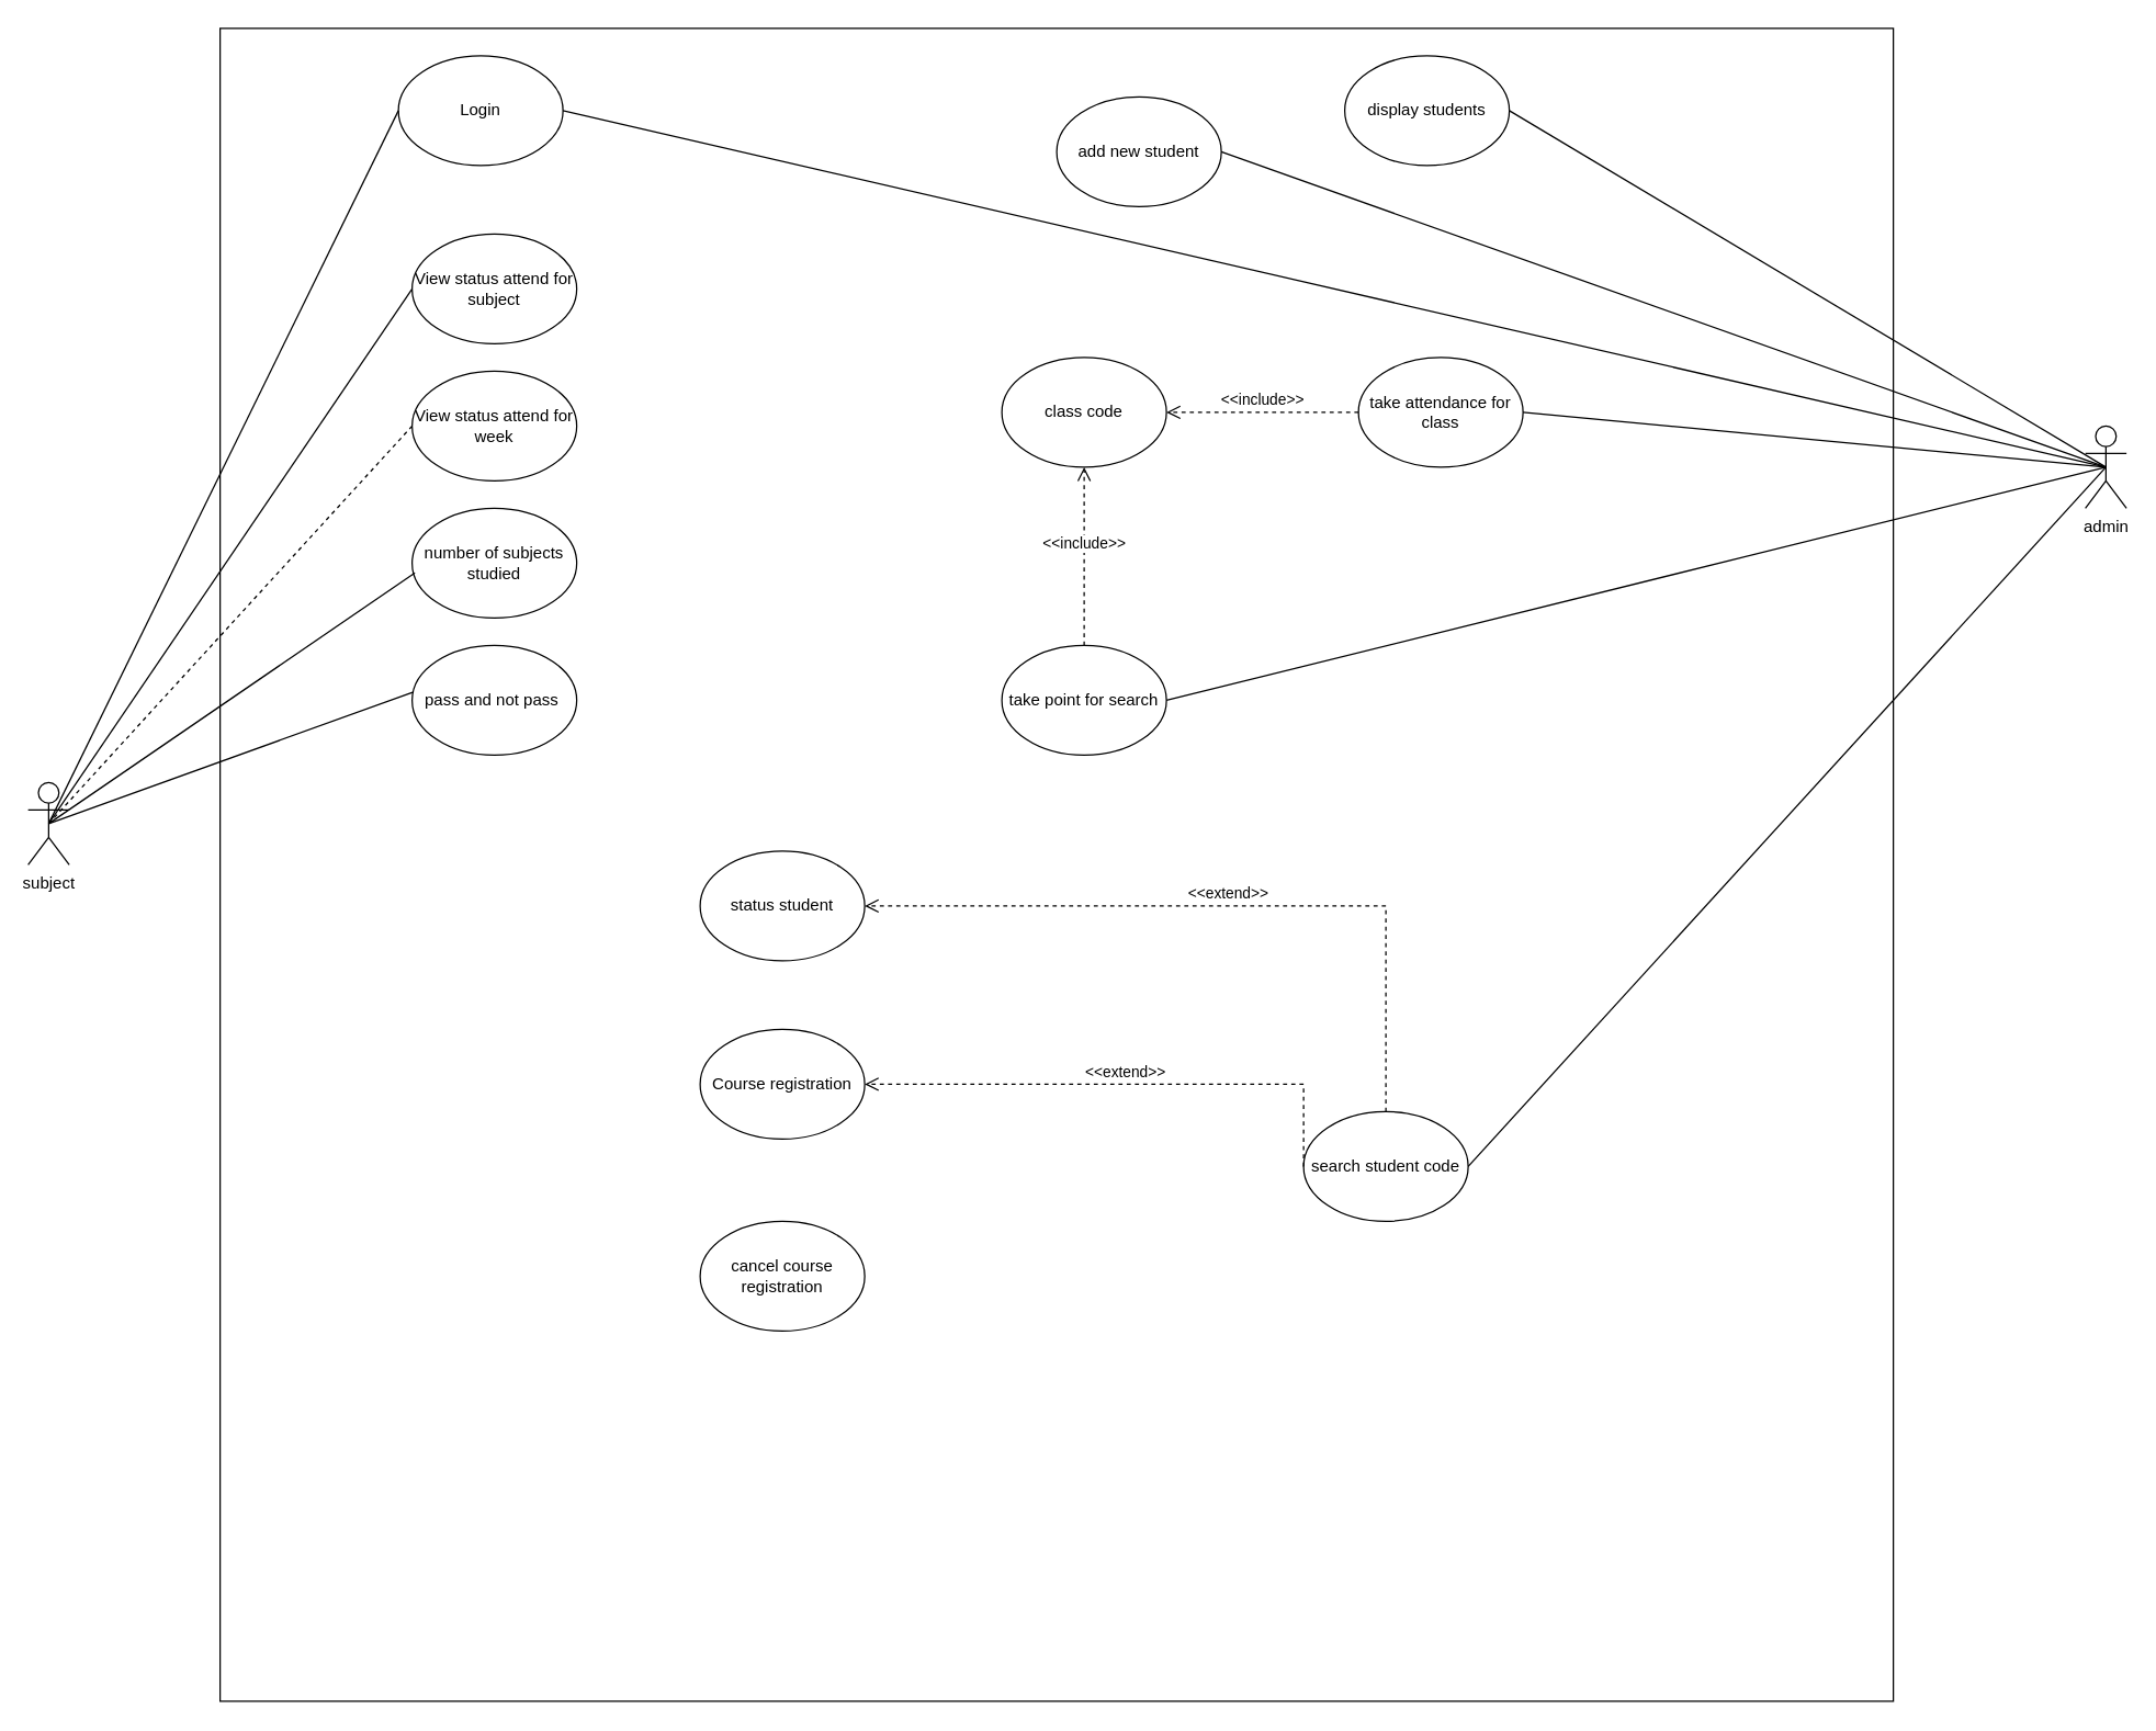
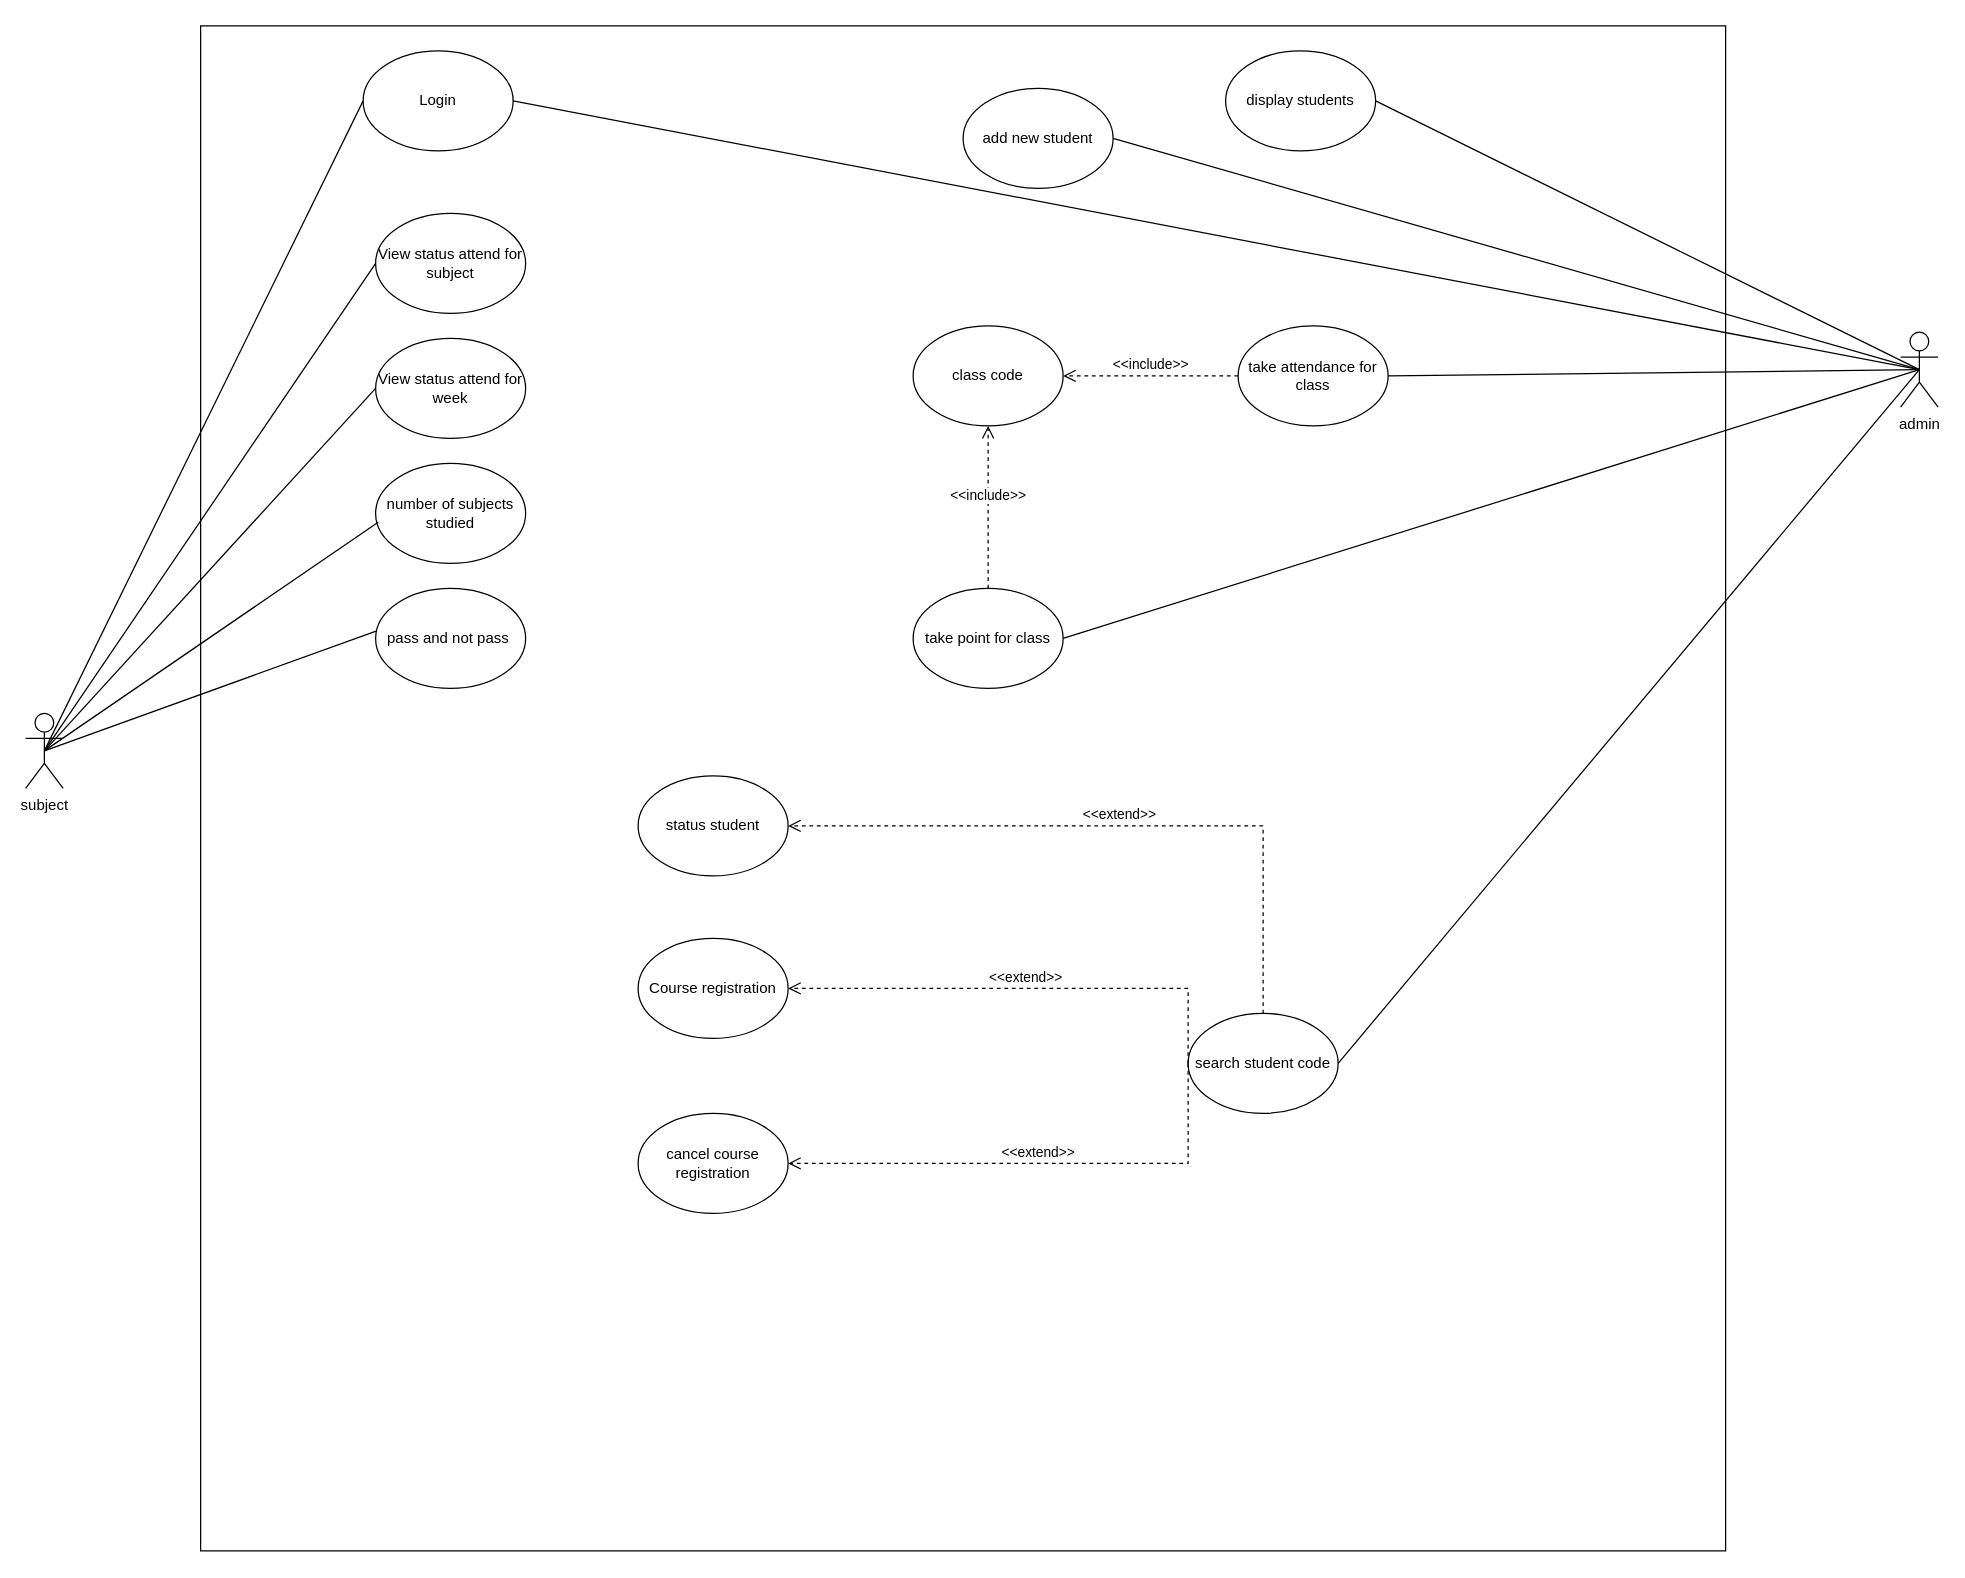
  <mxCell id="0" />
  <mxCell id="1" parent="0" />
  <mxCell id="2" value="" style="whiteSpace=wrap;html=1;aspect=fixed;" vertex="1" parent="1"><mxGeometry x="160" y="20" width="1220" height="1220" as="geometry" /></mxCell>
  <mxCell id="3" value="subject" style="shape=umlActor;verticalLabelPosition=bottom;verticalAlign=top;html=1;outlineConnect=0;" vertex="1" parent="1"><mxGeometry x="20" y="570" width="30" height="60" as="geometry" /></mxCell>
  <mxCell id="4" value="Login&lt;br&gt;" style="ellipse;whiteSpace=wrap;html=1;" vertex="1" parent="1"><mxGeometry x="290" y="40" width="120" height="80" as="geometry" /></mxCell>
- <mxCell id="5" value="admin" style="shape=umlActor;verticalLabelPosition=bottom;verticalAlign=top;html=1;outlineConnect=0;" vertex="1" parent="1"><mxGeometry x="1520" y="310" width="30" height="60" as="geometry" /></mxCell>
+ <mxCell id="5" value="admin" style="shape=umlActor;verticalLabelPosition=bottom;verticalAlign=top;html=1;outlineConnect=0;" vertex="1" parent="1"><mxGeometry x="1520" y="265" width="30" height="60" as="geometry" /></mxCell>
  <mxCell id="6" value="" style="endArrow=none;html=1;rounded=0;entryX=0;entryY=0.5;entryDx=0;entryDy=0;exitX=0.5;exitY=0.5;exitDx=0;exitDy=0;exitPerimeter=0;" edge="1" parent="1" source="3" target="4"><mxGeometry width="50" height="50" relative="1" as="geometry"><mxPoint x="60" y="240" as="sourcePoint" /><mxPoint x="150" y="150" as="targetPoint" /></mxGeometry></mxCell>
  <mxCell id="7" value="" style="endArrow=none;html=1;rounded=0;exitX=1;exitY=0.5;exitDx=0;exitDy=0;entryX=0.5;entryY=0.5;entryDx=0;entryDy=0;entryPerimeter=0;" edge="1" parent="1" source="4" target="5"><mxGeometry width="50" height="50" relative="1" as="geometry"><mxPoint x="680" y="210" as="sourcePoint" /><mxPoint x="730" y="160" as="targetPoint" /></mxGeometry></mxCell>
  <mxCell id="8" value="View status attend for subject" style="ellipse;whiteSpace=wrap;html=1;" vertex="1" parent="1"><mxGeometry x="300" y="170" width="120" height="80" as="geometry" /></mxCell>
  <mxCell id="9" value="View status attend for week" style="ellipse;whiteSpace=wrap;html=1;" vertex="1" parent="1"><mxGeometry x="300" y="270" width="120" height="80" as="geometry" /></mxCell>
  <mxCell id="10" value="Course registration" style="ellipse;whiteSpace=wrap;html=1;" vertex="1" parent="1"><mxGeometry x="510" y="750" width="120" height="80" as="geometry" /></mxCell>
  <mxCell id="11" value="cancel course registration" style="ellipse;whiteSpace=wrap;html=1;" vertex="1" parent="1"><mxGeometry x="510" y="890" width="120" height="80" as="geometry" /></mxCell>
  <mxCell id="12" value="number of subjects studied" style="ellipse;whiteSpace=wrap;html=1;" vertex="1" parent="1"><mxGeometry x="300" y="370" width="120" height="80" as="geometry" /></mxCell>
- <mxCell id="13" value="" style="endArrow=none;html=1;rounded=0;entryX=0;entryY=0.5;entryDx=0;entryDy=0;exitX=0.5;exitY=0.5;exitDx=0;exitDy=0;exitPerimeter=0;dashed=1;" edge="1" parent="1" source="3" target="9"><mxGeometry width="50" height="50" relative="1" as="geometry"><mxPoint x="60" y="240" as="sourcePoint" /><mxPoint x="160" y="210" as="targetPoint" /></mxGeometry></mxCell>
+ <mxCell id="13" value="" style="endArrow=none;html=1;rounded=0;entryX=0;entryY=0.5;entryDx=0;entryDy=0;exitX=0.5;exitY=0.5;exitDx=0;exitDy=0;exitPerimeter=0;" edge="1" parent="1" source="3" target="9"><mxGeometry width="50" height="50" relative="1" as="geometry"><mxPoint x="60" y="240" as="sourcePoint" /><mxPoint x="160" y="210" as="targetPoint" /></mxGeometry></mxCell>
  <mxCell id="14" value="" style="endArrow=none;html=1;rounded=0;exitX=0.5;exitY=0.5;exitDx=0;exitDy=0;exitPerimeter=0;entryX=0;entryY=0.5;entryDx=0;entryDy=0;" edge="1" parent="1" source="3" target="8"><mxGeometry width="50" height="50" relative="1" as="geometry"><mxPoint x="400" y="430" as="sourcePoint" /><mxPoint x="450" y="380" as="targetPoint" /></mxGeometry></mxCell>
  <mxCell id="15" value="" style="endArrow=none;html=1;rounded=0;entryX=0.008;entryY=0.425;entryDx=0;entryDy=0;entryPerimeter=0;exitX=0.5;exitY=0.5;exitDx=0;exitDy=0;exitPerimeter=0;" edge="1" parent="1" source="3"><mxGeometry width="50" height="50" relative="1" as="geometry"><mxPoint x="80" y="220" as="sourcePoint" /><mxPoint x="300.96" y="504" as="targetPoint" /></mxGeometry></mxCell>
  <mxCell id="16" value="" style="endArrow=none;html=1;rounded=0;exitX=0.5;exitY=0.5;exitDx=0;exitDy=0;exitPerimeter=0;entryX=0.017;entryY=0.588;entryDx=0;entryDy=0;entryPerimeter=0;" edge="1" parent="1" source="3" target="12"><mxGeometry width="50" height="50" relative="1" as="geometry"><mxPoint x="400" y="450" as="sourcePoint" /><mxPoint x="450" y="400" as="targetPoint" /></mxGeometry></mxCell>
  <mxCell id="17" value="take attendance for class" style="ellipse;whiteSpace=wrap;html=1;" vertex="1" parent="1"><mxGeometry x="990" y="260" width="120" height="80" as="geometry" /></mxCell>
  <mxCell id="18" value="pass and not pass&amp;nbsp;" style="ellipse;whiteSpace=wrap;html=1;" vertex="1" parent="1"><mxGeometry x="300" y="470" width="120" height="80" as="geometry" /></mxCell>
- <mxCell id="19" value="take point for search" style="ellipse;whiteSpace=wrap;html=1;" vertex="1" parent="1"><mxGeometry x="730" y="470" width="120" height="80" as="geometry" /></mxCell>
+ <mxCell id="19" value="take point for class" style="ellipse;whiteSpace=wrap;html=1;" vertex="1" parent="1"><mxGeometry x="730" y="470" width="120" height="80" as="geometry" /></mxCell>
  <mxCell id="20" value="status student" style="ellipse;whiteSpace=wrap;html=1;" vertex="1" parent="1"><mxGeometry x="510" y="620" width="120" height="80" as="geometry" /></mxCell>
  <mxCell id="21" value="" style="endArrow=none;html=1;rounded=0;entryX=0.5;entryY=0.5;entryDx=0;entryDy=0;entryPerimeter=0;exitX=1;exitY=0.5;exitDx=0;exitDy=0;" edge="1" parent="1" source="17" target="5"><mxGeometry width="50" height="50" relative="1" as="geometry"><mxPoint x="950" y="380" as="sourcePoint" /><mxPoint x="1000" y="330" as="targetPoint" /></mxGeometry></mxCell>
  <mxCell id="22" value="add new student" style="ellipse;whiteSpace=wrap;html=1;" vertex="1" parent="1"><mxGeometry x="770" y="70" width="120" height="80" as="geometry" /></mxCell>
  <mxCell id="23" value="" style="endArrow=none;html=1;rounded=0;exitX=1;exitY=0.5;exitDx=0;exitDy=0;entryX=0.5;entryY=0.5;entryDx=0;entryDy=0;entryPerimeter=0;" edge="1" parent="1" source="22" target="5"><mxGeometry width="50" height="50" relative="1" as="geometry"><mxPoint x="920" y="170" as="sourcePoint" /><mxPoint x="970" y="120" as="targetPoint" /></mxGeometry></mxCell>
  <mxCell id="24" value="" style="endArrow=none;html=1;rounded=0;entryX=1;entryY=0.5;entryDx=0;entryDy=0;exitX=0.5;exitY=0.5;exitDx=0;exitDy=0;exitPerimeter=0;" edge="1" parent="1" source="5" target="19"><mxGeometry width="50" height="50" relative="1" as="geometry"><mxPoint x="1030" y="389.996" as="sourcePoint" /><mxPoint x="960" y="406.15" as="targetPoint" /></mxGeometry></mxCell>
  <mxCell id="25" value="class code" style="ellipse;whiteSpace=wrap;html=1;" vertex="1" parent="1"><mxGeometry x="730" y="260" width="120" height="80" as="geometry" /></mxCell>
  <mxCell id="26" value="&amp;lt;&amp;lt;include&amp;gt;&amp;gt;" style="html=1;verticalAlign=bottom;endArrow=open;dashed=1;endSize=8;edgeStyle=elbowEdgeStyle;elbow=vertical;curved=0;rounded=0;exitX=0;exitY=0.5;exitDx=0;exitDy=0;entryX=1;entryY=0.5;entryDx=0;entryDy=0;" edge="1" parent="1" source="17" target="25"><mxGeometry relative="1" as="geometry"><mxPoint x="950" y="290" as="sourcePoint" /><mxPoint x="870" y="290" as="targetPoint" /></mxGeometry></mxCell>
  <mxCell id="27" value="&amp;lt;&amp;lt;include&amp;gt;&amp;gt;" style="html=1;verticalAlign=bottom;endArrow=open;dashed=1;endSize=8;edgeStyle=elbowEdgeStyle;elbow=vertical;curved=0;rounded=0;exitX=0.5;exitY=0;exitDx=0;exitDy=0;entryX=0.5;entryY=1;entryDx=0;entryDy=0;" edge="1" parent="1" source="19" target="25"><mxGeometry relative="1" as="geometry"><mxPoint x="850" y="390" as="sourcePoint" /><mxPoint x="770" y="390" as="targetPoint" /></mxGeometry></mxCell>
  <mxCell id="28" value="display students" style="ellipse;whiteSpace=wrap;html=1;" vertex="1" parent="1"><mxGeometry x="980" y="40" width="120" height="80" as="geometry" /></mxCell>
  <mxCell id="29" value="" style="endArrow=none;html=1;rounded=0;exitX=1;exitY=0.5;exitDx=0;exitDy=0;entryX=0.5;entryY=0.5;entryDx=0;entryDy=0;entryPerimeter=0;" edge="1" parent="1" source="28" target="5"><mxGeometry width="50" height="50" relative="1" as="geometry"><mxPoint x="1170" y="150" as="sourcePoint" /><mxPoint x="1220" y="100" as="targetPoint" /></mxGeometry></mxCell>
  <mxCell id="30" value="search student code" style="ellipse;whiteSpace=wrap;html=1;" vertex="1" parent="1"><mxGeometry x="950" y="810" width="120" height="80" as="geometry" /></mxCell>
  <mxCell id="31" value="" style="endArrow=none;html=1;rounded=0;entryX=0.5;entryY=0.5;entryDx=0;entryDy=0;entryPerimeter=0;exitX=1;exitY=0.5;exitDx=0;exitDy=0;" edge="1" parent="1" source="30" target="5"><mxGeometry width="50" height="50" relative="1" as="geometry"><mxPoint x="1430" y="660" as="sourcePoint" /><mxPoint x="1480" y="610" as="targetPoint" /></mxGeometry></mxCell>
  <mxCell id="32" value="&amp;lt;&amp;lt;extend&amp;gt;&amp;gt;" style="html=1;verticalAlign=bottom;endArrow=open;dashed=1;endSize=8;edgeStyle=elbowEdgeStyle;elbow=vertical;curved=0;rounded=0;exitX=0.5;exitY=0;exitDx=0;exitDy=0;entryX=1;entryY=0.5;entryDx=0;entryDy=0;" edge="1" parent="1" source="30" target="20"><mxGeometry relative="1" as="geometry"><mxPoint x="850" y="720" as="sourcePoint" /><mxPoint x="770" y="720" as="targetPoint" /><Array as="points"><mxPoint x="970" y="660" /></Array></mxGeometry></mxCell>
  <mxCell id="33" value="&amp;lt;&amp;lt;extend&amp;gt;&amp;gt;" style="html=1;verticalAlign=bottom;endArrow=open;dashed=1;endSize=8;edgeStyle=elbowEdgeStyle;elbow=vertical;curved=0;rounded=0;exitX=0;exitY=0.5;exitDx=0;exitDy=0;entryX=1;entryY=0.5;entryDx=0;entryDy=0;" edge="1" parent="1" source="30" target="10"><mxGeometry relative="1" as="geometry"><mxPoint x="950" y="860" as="sourcePoint" /><mxPoint x="870" y="860" as="targetPoint" /><Array as="points"><mxPoint x="670" y="790" /></Array></mxGeometry></mxCell>
+ <mxCell id="34" value="&amp;lt;&amp;lt;extend&amp;gt;&amp;gt;" style="html=1;verticalAlign=bottom;endArrow=open;dashed=1;endSize=8;edgeStyle=elbowEdgeStyle;elbow=vertical;curved=0;rounded=0;exitX=0;exitY=0.5;exitDx=0;exitDy=0;entryX=1;entryY=0.5;entryDx=0;entryDy=0;" edge="1" parent="1" source="30" target="11"><mxGeometry relative="1" as="geometry"><mxPoint x="860" y="930" as="sourcePoint" /><mxPoint x="780" y="930" as="targetPoint" /><Array as="points"><mxPoint x="840" y="930" /></Array></mxGeometry></mxCell>
